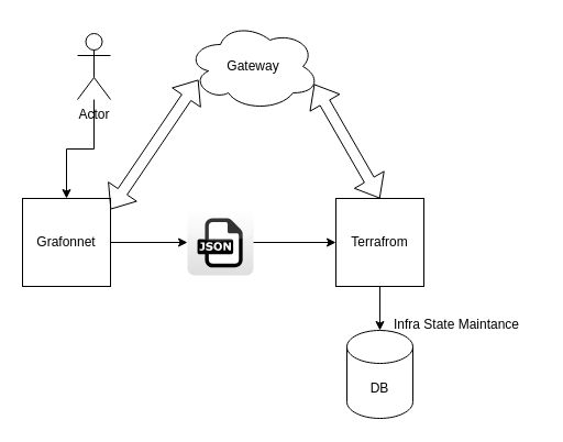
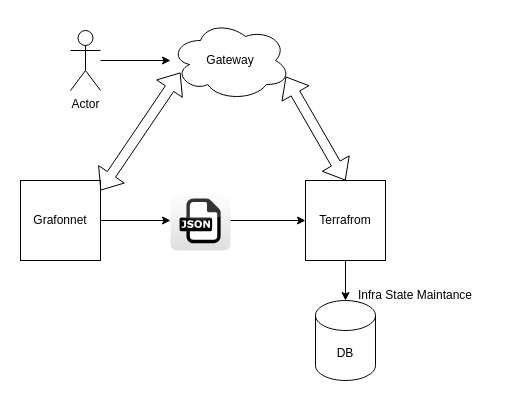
  <mxCell id="0" />
  <mxCell id="1" parent="0" />
  <mxCell id="2" value="" style="edgeStyle=orthogonalEdgeStyle;rounded=0;orthogonalLoop=1;jettySize=auto;html=1;" parent="1" source="3" target="4" edge="1"><mxGeometry relative="1" as="geometry" /></mxCell>
  <mxCell id="3" value="Grafonnet" style="whiteSpace=wrap;html=1;aspect=fixed;" parent="1" vertex="1"><mxGeometry x="20" y="180" width="80" height="80" as="geometry" /></mxCell>
  <mxCell id="4" value="" style="dashed=0;outlineConnect=0;html=1;align=center;labelPosition=center;verticalLabelPosition=bottom;verticalAlign=top;shape=mxgraph.webicons.json;gradientColor=#DFDEDE" parent="1" vertex="1"><mxGeometry x="170" y="190" width="60" height="60" as="geometry" /></mxCell>
  <mxCell id="5" style="edgeStyle=orthogonalEdgeStyle;rounded=0;orthogonalLoop=1;jettySize=auto;html=1;exitX=0.5;exitY=1;exitDx=0;exitDy=0;entryX=0.5;entryY=0;entryDx=0;entryDy=0;entryPerimeter=0;" parent="1" source="6" target="13" edge="1"><mxGeometry relative="1" as="geometry"><mxPoint x="345" y="300" as="targetPoint" /></mxGeometry></mxCell>
  <mxCell id="6" value="Terrafrom" style="whiteSpace=wrap;html=1;aspect=fixed;" parent="1" vertex="1"><mxGeometry x="305" y="180" width="80" height="80" as="geometry" /></mxCell>
  <mxCell id="7" value="" style="endArrow=classic;html=1;rounded=0;entryX=0;entryY=0.5;entryDx=0;entryDy=0;" parent="1" source="4" target="6" edge="1"><mxGeometry width="50" height="50" relative="1" as="geometry"><mxPoint x="280" y="250" as="sourcePoint" /><mxPoint x="320" y="210" as="targetPoint" /></mxGeometry></mxCell>
  <mxCell id="8" value="Gateway" style="ellipse;shape=cloud;whiteSpace=wrap;html=1;" parent="1" vertex="1"><mxGeometry x="170" y="20" width="120" height="80" as="geometry" /></mxCell>
- <mxCell id="9" value="" style="edgeStyle=orthogonalEdgeStyle;rounded=0;orthogonalLoop=1;jettySize=auto;html=1;" parent="1" source="10" target="3" edge="1"><mxGeometry relative="1" as="geometry" /></mxCell>
+ <mxCell id="9" value="" style="edgeStyle=orthogonalEdgeStyle;rounded=0;orthogonalLoop=1;jettySize=auto;html=1;" parent="1" source="10" target="8" edge="1"><mxGeometry relative="1" as="geometry" /></mxCell>
  <mxCell id="10" value="Actor" style="shape=umlActor;verticalLabelPosition=bottom;verticalAlign=top;html=1;outlineConnect=0;" parent="1" vertex="1"><mxGeometry x="70" y="30" width="30" height="60" as="geometry" /></mxCell>
  <mxCell id="11" value="" style="shape=flexArrow;endArrow=classic;startArrow=classic;html=1;rounded=0;entryX=0.083;entryY=0.65;entryDx=0;entryDy=0;entryPerimeter=0;" parent="1" target="8" edge="1"><mxGeometry width="100" height="100" relative="1" as="geometry"><mxPoint x="100" y="190" as="sourcePoint" /><mxPoint x="200" y="90" as="targetPoint" /></mxGeometry></mxCell>
  <mxCell id="12" value="" style="shape=flexArrow;endArrow=classic;startArrow=classic;html=1;rounded=0;entryX=0.5;entryY=0;entryDx=0;entryDy=0;exitX=0.96;exitY=0.7;exitDx=0;exitDy=0;exitPerimeter=0;" parent="1" source="8" target="6" edge="1"><mxGeometry width="100" height="100" relative="1" as="geometry"><mxPoint x="250" y="180" as="sourcePoint" /><mxPoint x="350" y="80" as="targetPoint" /></mxGeometry></mxCell>
  <mxCell id="13" value="DB" style="shape=cylinder3;whiteSpace=wrap;html=1;boundedLbl=1;backgroundOutline=1;size=15;" parent="1" vertex="1"><mxGeometry x="315" y="300" width="60" height="80" as="geometry" /></mxCell>
  <mxCell id="14" value="Infra State Maintance" style="text;html=1;strokeColor=none;fillColor=none;align=center;verticalAlign=middle;whiteSpace=wrap;rounded=0;" parent="1" vertex="1"><mxGeometry x="340" y="280" width="150" height="30" as="geometry" /></mxCell>
